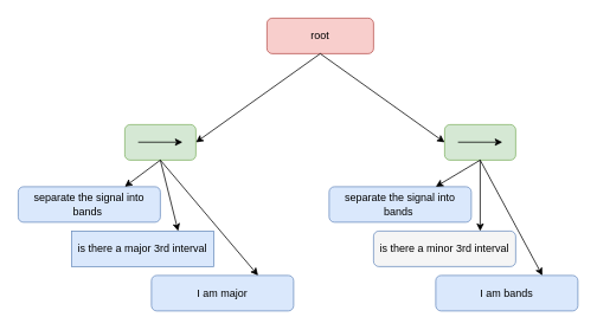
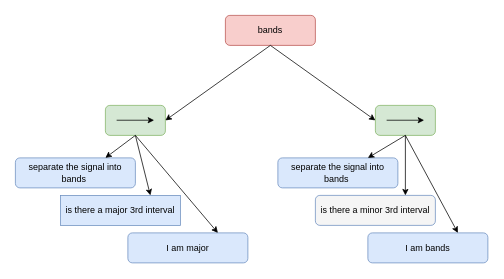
  <mxCell id="0" />
  <mxCell id="1" parent="0" />
- <mxCell id="2" value="root" style="rounded=1;whiteSpace=wrap;html=1;fillColor=#f8cecc;strokeColor=#b85450;" vertex="1" parent="1"><mxGeometry x="300" y="20" width="120" height="40" as="geometry" /></mxCell>
+ <mxCell id="2" value="bands" style="rounded=1;whiteSpace=wrap;html=1;fillColor=#f8cecc;strokeColor=#b85450;" vertex="1" parent="1"><mxGeometry x="300" y="20" width="120" height="40" as="geometry" /></mxCell>
  <mxCell id="3" value="" style="rounded=1;whiteSpace=wrap;html=1;fillColor=#d5e8d4;strokeColor=#82b366;" vertex="1" parent="1"><mxGeometry x="140" y="140" width="80" height="40" as="geometry" /></mxCell>
  <mxCell id="4" value="" style="endArrow=classic;html=1;rounded=0;entryX=0.75;entryY=0.5;entryDx=0;entryDy=0;entryPerimeter=0;" edge="1" parent="1"><mxGeometry width="50" height="50" relative="1" as="geometry"><mxPoint x="155" y="159.8" as="sourcePoint" /><mxPoint x="205" y="159.8" as="targetPoint" /></mxGeometry></mxCell>
  <mxCell id="5" value="" style="rounded=1;whiteSpace=wrap;html=1;fillColor=#d5e8d4;strokeColor=#82b366;" vertex="1" parent="1"><mxGeometry x="500" y="140" width="80" height="40" as="geometry" /></mxCell>
  <mxCell id="6" value="" style="endArrow=classic;html=1;rounded=0;entryX=0.75;entryY=0.5;entryDx=0;entryDy=0;entryPerimeter=0;" edge="1" parent="1"><mxGeometry width="50" height="50" relative="1" as="geometry"><mxPoint x="515" y="159.8" as="sourcePoint" /><mxPoint x="565" y="159.8" as="targetPoint" /></mxGeometry></mxCell>
  <mxCell id="7" value="separate the signal into bands&amp;nbsp;" style="rounded=1;whiteSpace=wrap;html=1;fillColor=#dae8fc;strokeColor=#6c8ebf;" vertex="1" parent="1"><mxGeometry x="20" y="210" width="160" height="40" as="geometry" /></mxCell>
  <mxCell id="8" value="is there a major 3rd interval" style="whiteSpace=wrap;html=1;fillColor=#dae8fc;strokeColor=#6c8ebf;rounded=0;" vertex="1" parent="1"><mxGeometry x="80" y="260" width="160" height="40" as="geometry" /></mxCell>
  <mxCell id="9" value="I am major" style="rounded=1;whiteSpace=wrap;html=1;fillColor=#dae8fc;strokeColor=#6c8ebf;" vertex="1" parent="1"><mxGeometry x="170" y="310" width="160" height="40" as="geometry" /></mxCell>
  <mxCell id="10" value="separate the signal into bands&amp;nbsp;" style="rounded=1;whiteSpace=wrap;html=1;fillColor=#dae8fc;strokeColor=#6c8ebf;" vertex="1" parent="1"><mxGeometry x="370" y="210" width="160" height="40" as="geometry" /></mxCell>
  <mxCell id="11" value="is there a minor 3rd interval" style="rounded=1;whiteSpace=wrap;html=1;fillColor=#f5f5f5;strokeColor=#6c8ebf;" vertex="1" parent="1"><mxGeometry x="420" y="260" width="160" height="40" as="geometry" /></mxCell>
  <mxCell id="12" value="I am bands" style="rounded=1;whiteSpace=wrap;html=1;fillColor=#dae8fc;strokeColor=#6c8ebf;" vertex="1" parent="1"><mxGeometry x="490" y="310" width="160" height="40" as="geometry" /></mxCell>
  <mxCell id="13" value="" style="endArrow=classic;html=1;rounded=0;exitX=0.5;exitY=1;exitDx=0;exitDy=0;entryX=1;entryY=0.5;entryDx=0;entryDy=0;" edge="1" parent="1" source="2" target="3"><mxGeometry width="50" height="50" relative="1" as="geometry"><mxPoint x="280" y="170" as="sourcePoint" /><mxPoint x="330" y="120" as="targetPoint" /></mxGeometry></mxCell>
  <mxCell id="14" value="" style="endArrow=classic;html=1;rounded=0;exitX=0.5;exitY=1;exitDx=0;exitDy=0;entryX=0.75;entryY=0;entryDx=0;entryDy=0;" edge="1" parent="1" source="3" target="7"><mxGeometry width="50" height="50" relative="1" as="geometry"><mxPoint x="60" y="190" as="sourcePoint" /><mxPoint x="110" y="140" as="targetPoint" /></mxGeometry></mxCell>
  <mxCell id="15" value="" style="endArrow=classic;html=1;rounded=0;entryX=0.75;entryY=0;entryDx=0;entryDy=0;" edge="1" parent="1" target="8"><mxGeometry width="50" height="50" relative="1" as="geometry"><mxPoint x="180" y="180" as="sourcePoint" /><mxPoint x="290" y="160" as="targetPoint" /></mxGeometry></mxCell>
  <mxCell id="16" value="" style="endArrow=classic;html=1;rounded=0;exitX=0.5;exitY=1;exitDx=0;exitDy=0;entryX=0.75;entryY=0;entryDx=0;entryDy=0;" edge="1" parent="1" source="3" target="9"><mxGeometry width="50" height="50" relative="1" as="geometry"><mxPoint x="270" y="200" as="sourcePoint" /><mxPoint x="320" y="150" as="targetPoint" /></mxGeometry></mxCell>
  <mxCell id="17" value="" style="endArrow=classic;html=1;rounded=0;entryX=0;entryY=0.5;entryDx=0;entryDy=0;" edge="1" parent="1" target="5"><mxGeometry width="50" height="50" relative="1" as="geometry"><mxPoint x="360" y="60" as="sourcePoint" /><mxPoint x="380" y="110" as="targetPoint" /></mxGeometry></mxCell>
  <mxCell id="18" value="" style="endArrow=classic;html=1;rounded=0;exitX=0.5;exitY=1;exitDx=0;exitDy=0;entryX=0.75;entryY=0;entryDx=0;entryDy=0;" edge="1" parent="1" source="5" target="10"><mxGeometry width="50" height="50" relative="1" as="geometry"><mxPoint x="330" y="190" as="sourcePoint" /><mxPoint x="380" y="140" as="targetPoint" /></mxGeometry></mxCell>
  <mxCell id="19" value="" style="endArrow=classic;html=1;rounded=0;exitX=0.5;exitY=1;exitDx=0;exitDy=0;entryX=0.75;entryY=0;entryDx=0;entryDy=0;" edge="1" parent="1" source="5" target="11"><mxGeometry width="50" height="50" relative="1" as="geometry"><mxPoint x="310" y="190" as="sourcePoint" /><mxPoint x="360" y="140" as="targetPoint" /></mxGeometry></mxCell>
  <mxCell id="20" value="" style="endArrow=classic;html=1;rounded=0;exitX=0.5;exitY=1;exitDx=0;exitDy=0;entryX=0.75;entryY=0;entryDx=0;entryDy=0;" edge="1" parent="1" source="5" target="12"><mxGeometry width="50" height="50" relative="1" as="geometry"><mxPoint x="270" y="180" as="sourcePoint" /><mxPoint x="320" y="130" as="targetPoint" /></mxGeometry></mxCell>
